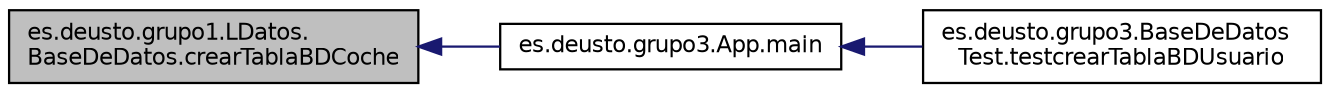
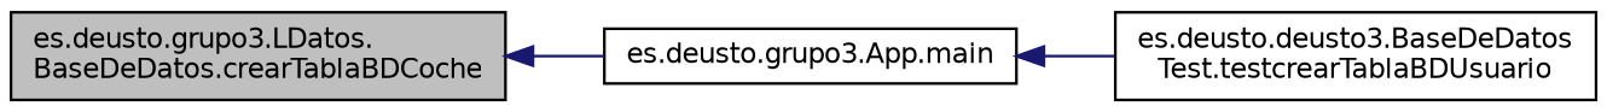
  digraph {
    rankdir=LR
    node [color=black fillcolor=white fontname=Helvetica fontsize=10 shape=record style=filled]
    edge [color=midnightblue dir=back fontname=Helvetica fontsize=10 labelfontname=Helvetica labelfontsize=10 style=solid]
-   n1 [fillcolor=grey75 fontcolor=black height=0.2 label="es.deusto.grupo1.LDatos.\lBaseDeDatos.crearTablaBDCoche" width=0.4]
+   n1 [fillcolor=grey75 fontcolor=black height=0.2 label="es.deusto.grupo3.LDatos.\lBaseDeDatos.crearTablaBDCoche" width=0.4]
    n2 [height=0.2 label="es.deusto.grupo3.App.main" width=0.4]
-   n3 [height=0.2 label="es.deusto.grupo3.BaseDeDatos\lTest.testcrearTablaBDUsuario" width=0.4]
+   n3 [height=0.2 label="es.deusto.deusto3.BaseDeDatos\lTest.testcrearTablaBDUsuario" width=0.4]
    n1 -> n2
    n2 -> n3
  }
